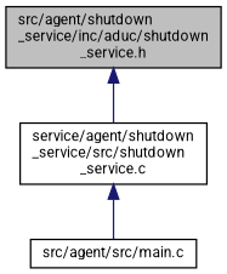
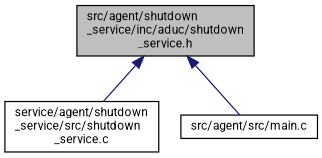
  digraph {
    fontname=Roboto
    node [color=black fillcolor=white fontname=Roboto fontsize=10 shape=record style=filled]
    edge [color=midnightblue dir=back fontname=Roboto fontsize=10 labelfontname=Helvetica labelfontsize=10 style=solid]
    n1 [fillcolor=grey75 fontcolor=black height=0.2 label="src/agent/shutdown\l_service/inc/aduc/shutdown\l_service.h" width=0.4]
    n2 [height=0.2 label="service/agent/shutdown\l_service/src/shutdown\l_service.c" width=0.4]
    n3 [height=0.2 label="src/agent/src/main.c" width=0.4]
    n1 -> n2
-   n2 -> n3
+   n1 -> n3
  }
